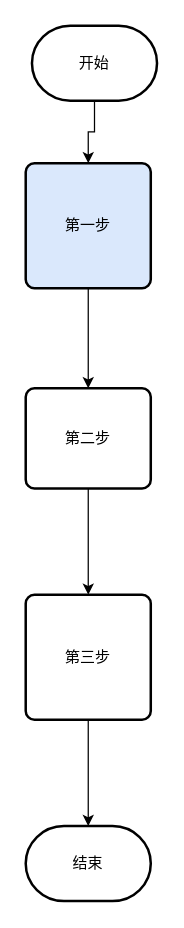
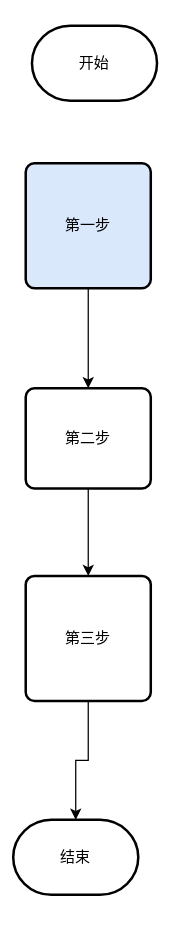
  <mxCell id="0" />
  <mxCell id="1" parent="0" />
- <mxCell id="2" style="edgeStyle=orthogonalEdgeStyle;rounded=0;orthogonalLoop=1;jettySize=auto;html=1;exitX=0.5;exitY=1;exitDx=0;exitDy=0;exitPerimeter=0;entryX=0.5;entryY=0;entryDx=0;entryDy=0;" edge="1" parent="1" source="3" target="6"><mxGeometry relative="1" as="geometry" /></mxCell>
  <mxCell id="3" value="开始" style="strokeWidth=2;html=1;shape=mxgraph.flowchart.terminator;whiteSpace=wrap;" vertex="1" parent="1"><mxGeometry x="25" y="20" width="100" height="60" as="geometry" /></mxCell>
- <mxCell id="4" value="结束" style="strokeWidth=2;html=1;shape=mxgraph.flowchart.terminator;whiteSpace=wrap;" vertex="1" parent="1"><mxGeometry x="20" y="660" width="100" height="60" as="geometry" /></mxCell>
+ <mxCell id="4" value="结束" style="strokeWidth=2;html=1;shape=mxgraph.flowchart.terminator;whiteSpace=wrap;" vertex="1" parent="1"><mxGeometry x="10" y="655" width="100" height="60" as="geometry" /></mxCell>
  <mxCell id="5" style="edgeStyle=orthogonalEdgeStyle;rounded=0;orthogonalLoop=1;jettySize=auto;html=1;exitX=0.5;exitY=1;exitDx=0;exitDy=0;entryX=0.5;entryY=0;entryDx=0;entryDy=0;" edge="1" parent="1" source="6" target="8"><mxGeometry relative="1" as="geometry" /></mxCell>
  <mxCell id="6" value="第一步" style="rounded=1;whiteSpace=wrap;html=1;absoluteArcSize=1;arcSize=14;strokeWidth=2;fillColor=#dae8fc;" vertex="1" parent="1"><mxGeometry x="20" y="130" width="100" height="100" as="geometry" /></mxCell>
  <mxCell id="7" style="edgeStyle=orthogonalEdgeStyle;rounded=0;orthogonalLoop=1;jettySize=auto;html=1;entryX=0.5;entryY=0;entryDx=0;entryDy=0;" edge="1" parent="1" source="8" target="10"><mxGeometry relative="1" as="geometry" /></mxCell>
  <mxCell id="8" value="第二步" style="rounded=1;whiteSpace=wrap;html=1;absoluteArcSize=1;arcSize=14;strokeWidth=2;" vertex="1" parent="1"><mxGeometry x="20" y="310" width="100" height="80" as="geometry" /></mxCell>
  <mxCell id="9" style="edgeStyle=orthogonalEdgeStyle;rounded=0;orthogonalLoop=1;jettySize=auto;html=1;entryX=0.5;entryY=0;entryDx=0;entryDy=0;entryPerimeter=0;" edge="1" parent="1" source="10" target="4"><mxGeometry relative="1" as="geometry" /></mxCell>
- <mxCell id="10" value="第三步" style="rounded=1;whiteSpace=wrap;html=1;absoluteArcSize=1;arcSize=14;strokeWidth=2;" vertex="1" parent="1"><mxGeometry x="20" y="475" width="100" height="100" as="geometry" /></mxCell>
+ <mxCell id="10" value="第三步" style="rounded=1;whiteSpace=wrap;html=1;absoluteArcSize=1;arcSize=14;strokeWidth=2;" vertex="1" parent="1"><mxGeometry x="20" y="460" width="100" height="100" as="geometry" /></mxCell>
